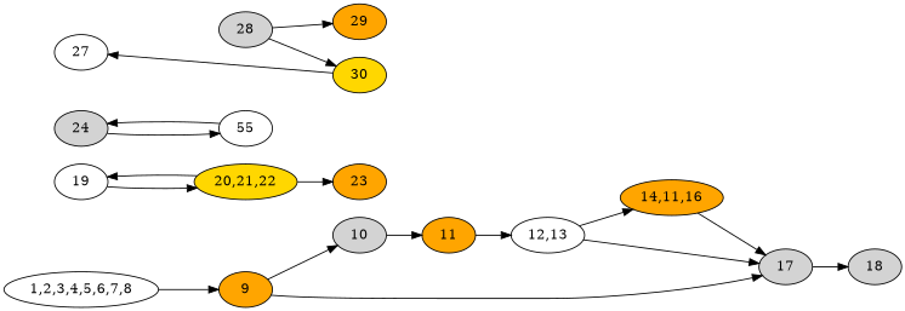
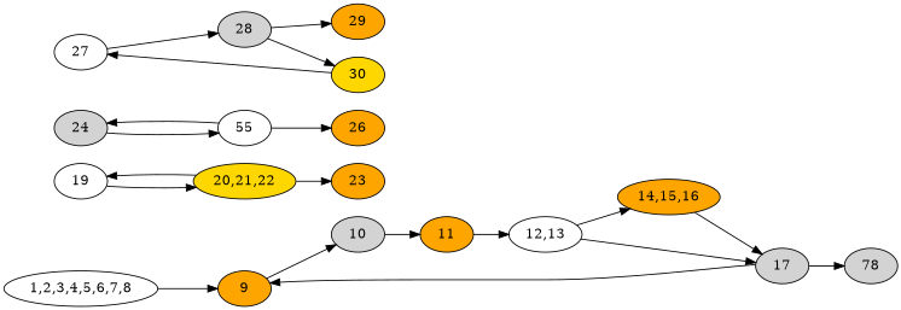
  digraph {
    rankdir=LR
    node [fillcolor=orange style=filled]
    n1 [fillcolor=white label="1,2,3,4,5,6,7,8"]
    n2 [label=9]
    n3 [fillcolor=lightgrey label=10]
    n4 [label=11]
    n5 [fillcolor=white label="12,13"]
-   n6 [label="14,11,16"]
+   n6 [label="14,15,16"]
    n7 [fillcolor=lightgrey label=17]
-   n8 [fillcolor=lightgrey label=18]
+   n8 [fillcolor=lightgrey label=78]
    n9 [fillcolor=white label=19]
    n10 [fillcolor=gold label="20,21,22"]
    n11 [label=23]
    n12 [fillcolor=lightgrey label=24]
    n13 [fillcolor=white label=55]
+   n14 [label=26]
    n15 [fillcolor=white label=27]
    n16 [fillcolor=lightgrey label=28]
    n17 [label=29]
    n18 [fillcolor=gold label=30]
    n1 -> n2
    n2 -> n3
    n3 -> n4
    n4 -> n5
    n5 -> n6
    n5 -> n7
    n6 -> n7
-   n2 -> n7
+   n7 -> n2
    n7 -> n8
    n9 -> n10
    n10 -> n9
    n10 -> n11
    n12 -> n13
    n13 -> n12
+   n13 -> n14
+   n15 -> n16
    n16 -> n17
    n16 -> n18
    n18 -> n15
  }
